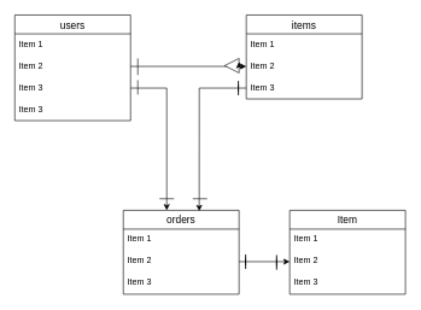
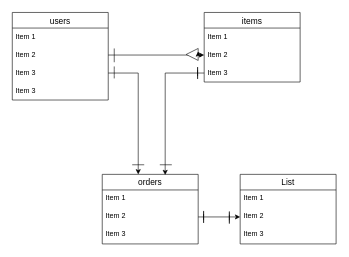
  <mxCell id="0" />
  <mxCell id="1" parent="0" />
  <mxCell id="2" value="users" style="swimlane;fontStyle=0;childLayout=stackLayout;horizontal=1;startSize=26;horizontalStack=0;resizeParent=1;resizeParentMax=0;resizeLast=0;collapsible=1;marginBottom=0;align=center;fontSize=14;" vertex="1" parent="1"><mxGeometry x="20" y="20" width="160" height="146" as="geometry" /></mxCell>
  <mxCell id="3" value="Item 1" style="text;strokeColor=none;fillColor=none;spacingLeft=4;spacingRight=4;overflow=hidden;rotatable=0;points=[[0,0.5],[1,0.5]];portConstraint=eastwest;fontSize=12;" vertex="1" parent="2"><mxGeometry y="26" width="160" height="30" as="geometry" /></mxCell>
  <mxCell id="4" value="Item 2" style="text;strokeColor=none;fillColor=none;spacingLeft=4;spacingRight=4;overflow=hidden;rotatable=0;points=[[0,0.5],[1,0.5]];portConstraint=eastwest;fontSize=12;" vertex="1" parent="2"><mxGeometry y="56" width="160" height="30" as="geometry" /></mxCell>
  <mxCell id="5" value="Item 3" style="text;strokeColor=none;fillColor=none;spacingLeft=4;spacingRight=4;overflow=hidden;rotatable=0;points=[[0,0.5],[1,0.5]];portConstraint=eastwest;fontSize=12;" vertex="1" parent="2"><mxGeometry y="86" width="160" height="30" as="geometry" /></mxCell>
  <mxCell id="6" value="Item 3" style="text;strokeColor=none;fillColor=none;spacingLeft=4;spacingRight=4;overflow=hidden;rotatable=0;points=[[0,0.5],[1,0.5]];portConstraint=eastwest;fontSize=12;" vertex="1" parent="2"><mxGeometry y="116" width="160" height="30" as="geometry" /></mxCell>
  <mxCell id="7" value="items" style="swimlane;fontStyle=0;childLayout=stackLayout;horizontal=1;startSize=26;horizontalStack=0;resizeParent=1;resizeParentMax=0;resizeLast=0;collapsible=1;marginBottom=0;align=center;fontSize=14;" vertex="1" parent="1"><mxGeometry x="340" y="20" width="160" height="116" as="geometry" /></mxCell>
  <mxCell id="8" value="Item 1" style="text;strokeColor=none;fillColor=none;spacingLeft=4;spacingRight=4;overflow=hidden;rotatable=0;points=[[0,0.5],[1,0.5]];portConstraint=eastwest;fontSize=12;" vertex="1" parent="7"><mxGeometry y="26" width="160" height="30" as="geometry" /></mxCell>
  <mxCell id="9" value="Item 2" style="text;strokeColor=none;fillColor=none;spacingLeft=4;spacingRight=4;overflow=hidden;rotatable=0;points=[[0,0.5],[1,0.5]];portConstraint=eastwest;fontSize=12;" vertex="1" parent="7"><mxGeometry y="56" width="160" height="30" as="geometry" /></mxCell>
  <mxCell id="10" value="Item 3" style="text;strokeColor=none;fillColor=none;spacingLeft=4;spacingRight=4;overflow=hidden;rotatable=0;points=[[0,0.5],[1,0.5]];portConstraint=eastwest;fontSize=12;" vertex="1" parent="7"><mxGeometry y="86" width="160" height="30" as="geometry" /></mxCell>
  <mxCell id="11" value="orders" style="swimlane;fontStyle=0;childLayout=stackLayout;horizontal=1;startSize=26;horizontalStack=0;resizeParent=1;resizeParentMax=0;resizeLast=0;collapsible=1;marginBottom=0;align=center;fontSize=14;" vertex="1" parent="1"><mxGeometry x="170" y="290" width="160" height="116" as="geometry" /></mxCell>
  <mxCell id="12" value="Item 1" style="text;strokeColor=none;fillColor=none;spacingLeft=4;spacingRight=4;overflow=hidden;rotatable=0;points=[[0,0.5],[1,0.5]];portConstraint=eastwest;fontSize=12;" vertex="1" parent="11"><mxGeometry y="26" width="160" height="30" as="geometry" /></mxCell>
  <mxCell id="13" value="Item 2" style="text;strokeColor=none;fillColor=none;spacingLeft=4;spacingRight=4;overflow=hidden;rotatable=0;points=[[0,0.5],[1,0.5]];portConstraint=eastwest;fontSize=12;" vertex="1" parent="11"><mxGeometry y="56" width="160" height="30" as="geometry" /></mxCell>
  <mxCell id="14" value="Item 3" style="text;strokeColor=none;fillColor=none;spacingLeft=4;spacingRight=4;overflow=hidden;rotatable=0;points=[[0,0.5],[1,0.5]];portConstraint=eastwest;fontSize=12;" vertex="1" parent="11"><mxGeometry y="86" width="160" height="30" as="geometry" /></mxCell>
- <mxCell id="15" value="Item" style="swimlane;fontStyle=0;childLayout=stackLayout;horizontal=1;startSize=26;horizontalStack=0;resizeParent=1;resizeParentMax=0;resizeLast=0;collapsible=1;marginBottom=0;align=center;fontSize=14;" vertex="1" parent="1"><mxGeometry x="400" y="290" width="160" height="116" as="geometry" /></mxCell>
+ <mxCell id="15" value="List" style="swimlane;fontStyle=0;childLayout=stackLayout;horizontal=1;startSize=26;horizontalStack=0;resizeParent=1;resizeParentMax=0;resizeLast=0;collapsible=1;marginBottom=0;align=center;fontSize=14;" vertex="1" parent="1"><mxGeometry x="400" y="290" width="160" height="116" as="geometry" /></mxCell>
  <mxCell id="16" value="Item 1" style="text;strokeColor=none;fillColor=none;spacingLeft=4;spacingRight=4;overflow=hidden;rotatable=0;points=[[0,0.5],[1,0.5]];portConstraint=eastwest;fontSize=12;" vertex="1" parent="15"><mxGeometry y="26" width="160" height="30" as="geometry" /></mxCell>
  <mxCell id="17" value="Item 2" style="text;strokeColor=none;fillColor=none;spacingLeft=4;spacingRight=4;overflow=hidden;rotatable=0;points=[[0,0.5],[1,0.5]];portConstraint=eastwest;fontSize=12;" vertex="1" parent="15"><mxGeometry y="56" width="160" height="30" as="geometry" /></mxCell>
  <mxCell id="18" value="Item 3" style="text;strokeColor=none;fillColor=none;spacingLeft=4;spacingRight=4;overflow=hidden;rotatable=0;points=[[0,0.5],[1,0.5]];portConstraint=eastwest;fontSize=12;" vertex="1" parent="15"><mxGeometry y="86" width="160" height="30" as="geometry" /></mxCell>
  <mxCell id="19" style="edgeStyle=orthogonalEdgeStyle;rounded=0;orthogonalLoop=1;jettySize=auto;html=1;exitX=1;exitY=0.5;exitDx=0;exitDy=0;entryX=0;entryY=0.5;entryDx=0;entryDy=0;" edge="1" parent="1" source="4" target="9"><mxGeometry relative="1" as="geometry" /></mxCell>
  <mxCell id="20" style="edgeStyle=orthogonalEdgeStyle;rounded=0;orthogonalLoop=1;jettySize=auto;html=1;exitX=1;exitY=0.5;exitDx=0;exitDy=0;" edge="1" parent="1" source="5" target="11"><mxGeometry relative="1" as="geometry"><mxPoint x="220" y="280" as="targetPoint" /><Array as="points"><mxPoint x="230" y="121" /></Array></mxGeometry></mxCell>
  <mxCell id="21" style="edgeStyle=orthogonalEdgeStyle;rounded=0;orthogonalLoop=1;jettySize=auto;html=1;entryX=0.656;entryY=0.009;entryDx=0;entryDy=0;entryPerimeter=0;" edge="1" parent="1" source="10" target="11"><mxGeometry relative="1" as="geometry" /></mxCell>
  <mxCell id="22" style="edgeStyle=orthogonalEdgeStyle;rounded=0;orthogonalLoop=1;jettySize=auto;html=1;exitX=1;exitY=0.5;exitDx=0;exitDy=0;entryX=0;entryY=0.5;entryDx=0;entryDy=0;" edge="1" parent="1" source="13" target="17"><mxGeometry relative="1" as="geometry" /></mxCell>
  <mxCell id="23" value="" style="endArrow=none;html=1;" edge="1" parent="1"><mxGeometry width="50" height="50" relative="1" as="geometry"><mxPoint x="190" y="103" as="sourcePoint" /><mxPoint x="190" y="80" as="targetPoint" /></mxGeometry></mxCell>
  <mxCell id="24" value="" style="triangle;whiteSpace=wrap;html=1;rotation=-180;" vertex="1" parent="1"><mxGeometry x="310" y="80" width="20" height="20" as="geometry" /></mxCell>
  <mxCell id="25" style="edgeStyle=orthogonalEdgeStyle;rounded=0;orthogonalLoop=1;jettySize=auto;html=1;exitX=0;exitY=0.5;exitDx=0;exitDy=0;entryX=0;entryY=0.75;entryDx=0;entryDy=0;" edge="1" parent="1" source="24" target="24"><mxGeometry relative="1" as="geometry" /></mxCell>
  <mxCell id="26" value="" style="endArrow=none;html=1;" edge="1" parent="1"><mxGeometry width="50" height="50" relative="1" as="geometry"><mxPoint x="190" y="130" as="sourcePoint" /><mxPoint x="190" y="110" as="targetPoint" /><Array as="points"><mxPoint x="190" y="120" /></Array></mxGeometry></mxCell>
  <mxCell id="27" value="" style="endArrow=none;html=1;" edge="1" parent="1"><mxGeometry width="50" height="50" relative="1" as="geometry"><mxPoint x="329" y="116" as="sourcePoint" /><mxPoint x="329" y="126" as="targetPoint" /><Array as="points"><mxPoint x="329" y="136" /><mxPoint x="329" y="106" /></Array></mxGeometry></mxCell>
  <mxCell id="28" value="" style="endArrow=none;html=1;" edge="1" parent="1"><mxGeometry width="50" height="50" relative="1" as="geometry"><mxPoint x="220" y="274" as="sourcePoint" /><mxPoint x="240" y="274" as="targetPoint" /></mxGeometry></mxCell>
  <mxCell id="29" value="" style="endArrow=none;html=1;" edge="1" parent="1"><mxGeometry width="50" height="50" relative="1" as="geometry"><mxPoint x="266" y="274" as="sourcePoint" /><mxPoint x="286" y="274" as="targetPoint" /></mxGeometry></mxCell>
  <mxCell id="30" value="" style="endArrow=none;html=1;" edge="1" parent="1"><mxGeometry width="50" height="50" relative="1" as="geometry"><mxPoint x="339" y="356" as="sourcePoint" /><mxPoint x="339" y="366" as="targetPoint" /><Array as="points"><mxPoint x="339" y="376" /><mxPoint x="339" y="346" /></Array></mxGeometry></mxCell>
  <mxCell id="31" value="" style="endArrow=none;html=1;" edge="1" parent="1"><mxGeometry width="50" height="50" relative="1" as="geometry"><mxPoint x="382" y="357" as="sourcePoint" /><mxPoint x="382" y="367" as="targetPoint" /><Array as="points"><mxPoint x="382" y="377" /><mxPoint x="382" y="347" /></Array></mxGeometry></mxCell>
